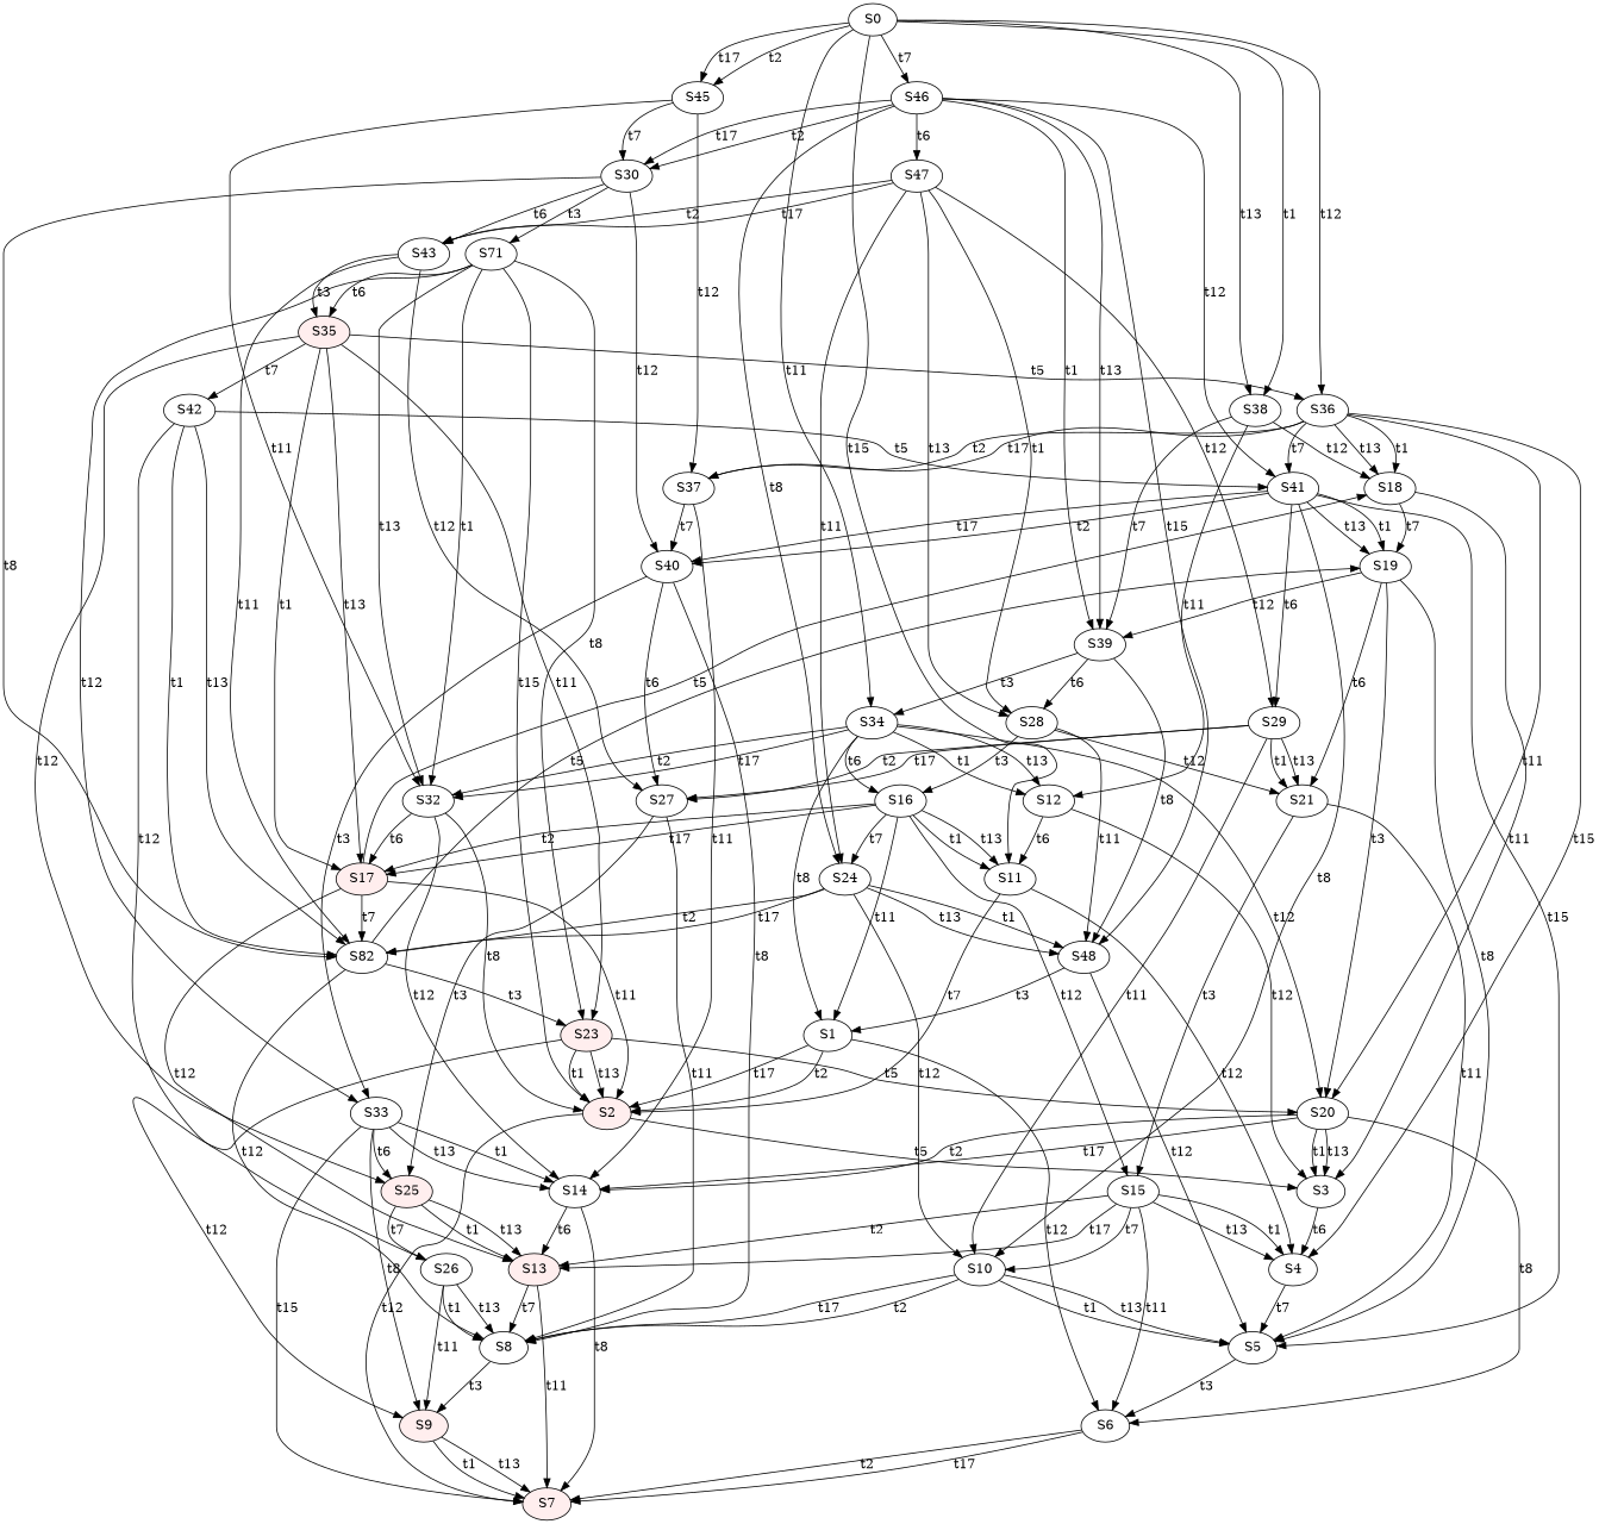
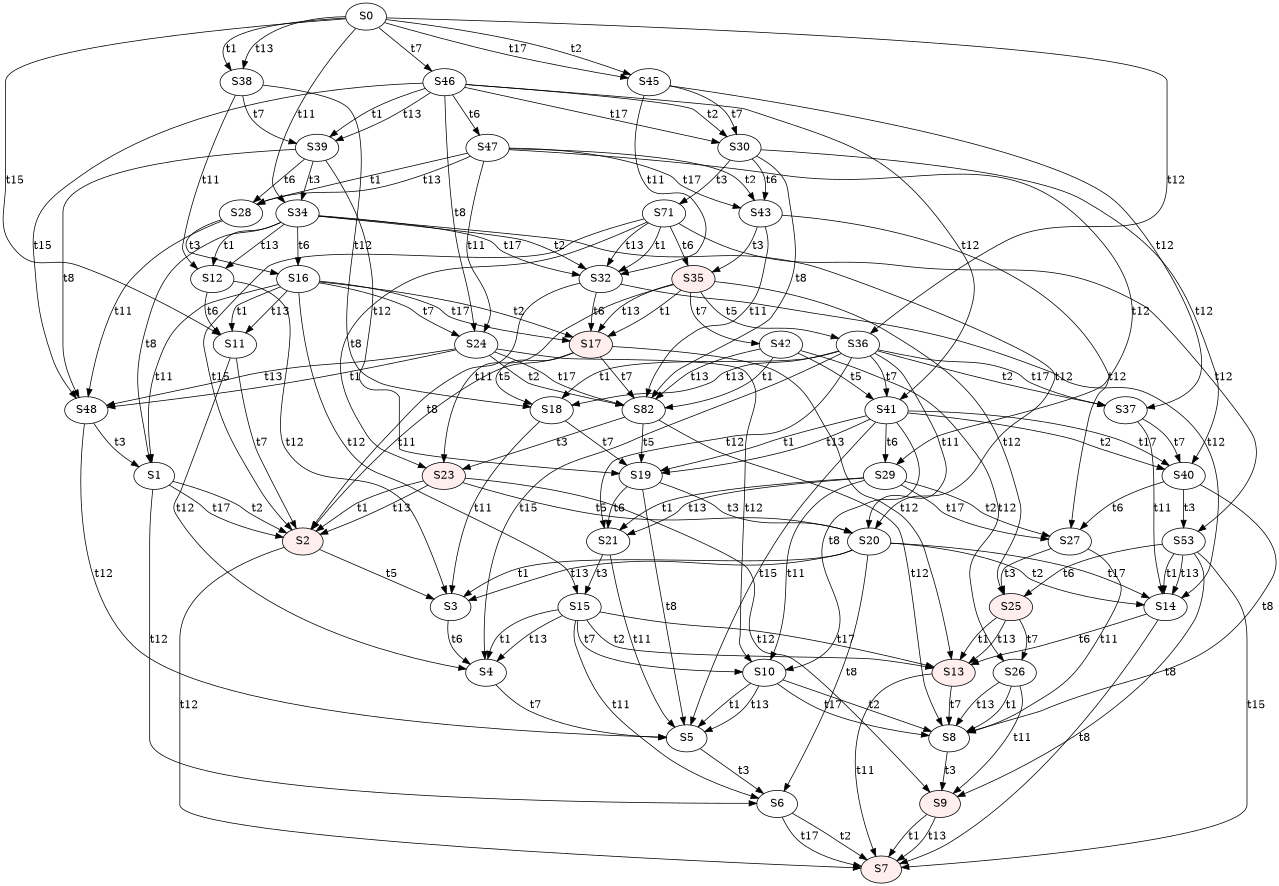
  digraph {
    node [fillcolor="#FFFFFF" style=filled]
    S11 [style=""]
    S4
    S2 [fillcolor="#FFEEEE"]
    S48
    S1
    S5
    S17 [fillcolor="#FFEEEE"]
    n8 [label=S82]
    S13 [fillcolor="#FFEEEE"]
    S18
    S3
    S7 [fillcolor="#FFEEEE"]
    S23 [fillcolor="#FFEEEE"]
    S8
    S19
    S28
    S16
    S21
    S24
    S15
    S38
    S12
    S39
    S34
    S35 [fillcolor="#FFEEEE"]
    S42
    S25 [fillcolor="#FFEEEE"]
    S36
    S43
    S27
    S45
    S30
    S32
    S37
    n35 [label=S71]
    S40
    S14
    S6
    S10
    S9 [fillcolor="#FFEEEE"]
    S20
    S26
    S41
    S47
    S29
    S0
    S46
-   S33
+   S33 [label=S53]
    S11 -> S4 [label=t12]
    S11 -> S2 [label=t7]
    S4 -> S5 [label=t7]
    S2 -> S3 [label=t5]
    S2 -> S7 [label=t12]
    S48 -> S1 [label=t3]
    S48 -> S5 [label=t12]
    S1 -> S2 [label=t2]
    S1 -> S2 [label=t17]
    S1 -> S6 [label=t12]
    S5 -> S6 [label=t3]
    S17 -> S2 [label=t11]
    S17 -> n8 [label=t7]
    S17 -> S13 [label=t12]
    S17 -> S18 [label=t5]
    n8 -> S23 [label=t3]
    n8 -> S8 [label=t12]
    n8 -> S19 [label=t5]
    S13 -> S7 [label=t11]
    S13 -> S8 [label=t7]
    S18 -> S3 [label=t11]
    S18 -> S19 [label=t7]
    S3 -> S4 [label=t6]
    S23 -> S2 [label=t1]
    S23 -> S2 [label=t13]
    S23 -> S9 [label=t12]
    S23 -> S20 [label=t5]
    S8 -> S9 [label=t3]
    S19 -> S5 [label=t8]
    S19 -> S21 [label=t6]
    S19 -> S20 [label=t3]
    S28 -> S48 [label=t11]
    S28 -> S16 [label=t3]
-   S28 -> S21 [label=t12]
+   S36 -> S21 [label=t12]
    S16 -> S11 [label=t1]
    S16 -> S11 [label=t13]
    S16 -> S1 [label=t11]
    S16 -> S17 [label=t2]
    S16 -> S17 [label=t17]
    S16 -> S24 [label=t7]
    S16 -> S15 [label=t12]
    S21 -> S5 [label=t11]
    S21 -> S15 [label=t3]
    S24 -> S48 [label=t1]
    S24 -> S48 [label=t13]
    S24 -> n8 [label=t2]
    S24 -> n8 [label=t17]
    S24 -> S10 [label=t12]
    S15 -> S4 [label=t1]
    S15 -> S4 [label=t13]
    S15 -> S13 [label=t2]
    S15 -> S13 [label=t17]
    S15 -> S6 [label=t11]
    S15 -> S10 [label=t7]
    S38 -> S18 [label=t12]
    S38 -> S12 [label=t11]
    S38 -> S39 [label=t7]
    S12 -> S11 [label=t6]
    S12 -> S3 [label=t12]
    S39 -> S48 [label=t8]
-   S19 -> S39 [label=t12]
+   S39 -> S19 [label=t12]
    S39 -> S28 [label=t6]
    S39 -> S34 [label=t3]
    S34 -> S1 [label=t8]
    S34 -> S16 [label=t6]
    S34 -> S12 [label=t1]
    S34 -> S12 [label=t13]
    S34 -> S32 [label=t2]
    S34 -> S32 [label=t17]
    S34 -> S20 [label=t12]
    S35 -> S17 [label=t1]
    S35 -> S17 [label=t13]
    S35 -> S23 [label=t11]
    S35 -> S42 [label=t7]
    S35 -> S25 [label=t12]
    S35 -> S36 [label=t5]
    S42 -> n8 [label=t1]
    S42 -> n8 [label=t13]
    S42 -> S26 [label=t12]
    S42 -> S41 [label=t5]
    S25 -> S13 [label=t1]
    S25 -> S13 [label=t13]
    S25 -> S26 [label=t7]
    S36 -> S4 [label=t15]
    S36 -> S18 [label=t1]
    S36 -> S18 [label=t13]
    S36 -> S37 [label=t2]
    S36 -> S37 [label=t17]
    S36 -> S20 [label=t11]
    S36 -> S41 [label=t7]
    S43 -> n8 [label=t11]
    S43 -> S35 [label=t3]
    S43 -> S27 [label=t12]
    S27 -> S8 [label=t11]
    S27 -> S25 [label=t3]
    S45 -> S30 [label=t7]
    S45 -> S32 [label=t11]
    S45 -> S37 [label=t12]
    S30 -> n8 [label=t8]
    S30 -> S43 [label=t6]
    S30 -> n35 [label=t3]
    S30 -> S40 [label=t12]
    S32 -> S2 [label=t8]
    S32 -> S17 [label=t6]
    S32 -> S14 [label=t12]
    S37 -> S40 [label=t7]
    S37 -> S14 [label=t11]
    n35 -> S2 [label=t15]
    n35 -> S23 [label=t8]
    n35 -> S35 [label=t6]
    n35 -> S32 [label=t1]
    n35 -> S32 [label=t13]
    n35 -> S33 [label=t12]
    S40 -> S8 [label=t8]
    S40 -> S27 [label=t6]
    S40 -> S33 [label=t3]
    S14 -> S13 [label=t6]
    S14 -> S7 [label=t8]
    S6 -> S7 [label=t2]
    S6 -> S7 [label=t17]
    S10 -> S5 [label=t1]
    S10 -> S5 [label=t13]
    S10 -> S8 [label=t2]
    S10 -> S8 [label=t17]
    S9 -> S7 [label=t1]
    S9 -> S7 [label=t13]
    S20 -> S3 [label=t1]
    S20 -> S3 [label=t13]
    S20 -> S14 [label=t2]
    S20 -> S14 [label=t17]
    S20 -> S6 [label=t8]
    S26 -> S8 [label=t1]
    S26 -> S8 [label=t13]
    S26 -> S9 [label=t11]
    S41 -> S5 [label=t15]
    S41 -> S19 [label=t1]
    S41 -> S19 [label=t13]
    S41 -> S40 [label=t2]
    S41 -> S40 [label=t17]
    S41 -> S10 [label=t8]
    S41 -> S29 [label=t6]
    S47 -> S28 [label=t1]
    S47 -> S28 [label=t13]
    S47 -> S24 [label=t11]
    S47 -> S43 [label=t2]
    S47 -> S43 [label=t17]
    S47 -> S29 [label=t12]
    S29 -> S21 [label=t1]
    S29 -> S21 [label=t13]
    S29 -> S27 [label=t2]
    S29 -> S27 [label=t17]
    S29 -> S10 [label=t11]
    S0 -> S11 [label=t15]
    S0 -> S38 [label=t1]
    S0 -> S38 [label=t13]
    S0 -> S34 [label=t11]
    S0 -> S36 [label=t12]
    S0 -> S45 [label=t2]
    S0 -> S45 [label=t17]
    S0 -> S46 [label=t7]
    S46 -> S48 [label=t15]
    S46 -> S24 [label=t8]
    S46 -> S39 [label=t1]
    S46 -> S39 [label=t13]
    S46 -> S30 [label=t2]
    S46 -> S30 [label=t17]
    S46 -> S41 [label=t12]
    S46 -> S47 [label=t6]
    S33 -> S7 [label=t15]
    S33 -> S25 [label=t6]
    S33 -> S14 [label=t1]
    S33 -> S14 [label=t13]
    S33 -> S9 [label=t8]
  }
